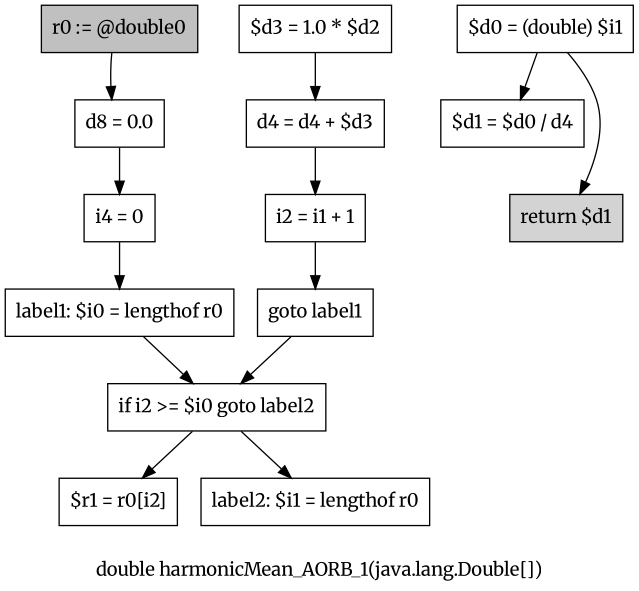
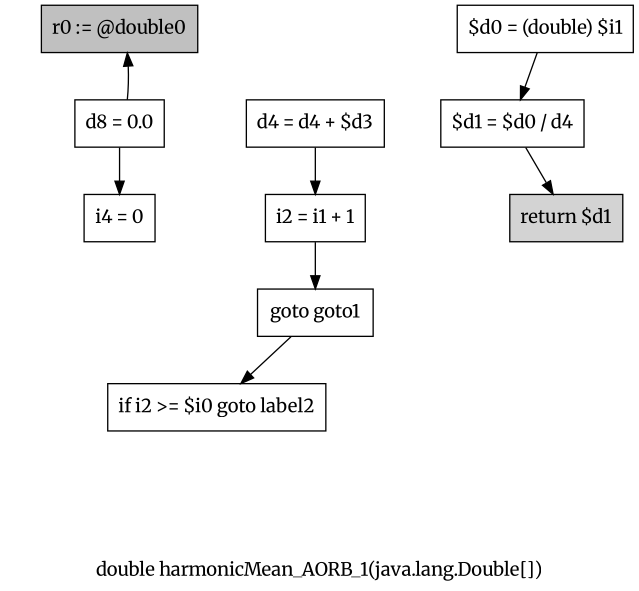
  digraph {
    fontname=Merriweather
    label="double harmonicMean_AORB_1(java.lang.Double[])"
    node [fontname=Merriweather shape=box]
    edge [fontname=Merriweather]
    n1 [fillcolor=gray label="r0 := @double0" style=filled]
    n2 [label="d8 = 0.0"]
    n3 [label="i4 = 0"]
-   n4 [label="label1: $i0 = lengthof r0"]
    n5 [label="if i2 >= $i0 goto label2"]
-   n6 [label="$r1 = r0[i2]"]
-   n7 [label="label2: $i1 = lengthof r0"]
    n8 [label="$d0 = (double) $i1"]
    n9 [label="$d1 = $d0 / d4"]
-   n10 [label="$d3 = 1.0 * $d2"]
    n11 [label="d4 = d4 + $d3"]
    n12 [label="i2 = i1 + 1"]
-   n13 [label="goto label1"]
+   n13 [label="goto goto1"]
    n14 [fillcolor=lightgray label="return $d1" style=filled]
-   n1 -> n2
+   n2 -> n1
    n2 -> n3
-   n3 -> n4
-   n4 -> n5
-   n5 -> n6
-   n5 -> n7
    n8 -> n9
-   n8 -> n14
-   n10 -> n11
+   n9 -> n14
    n11 -> n12
    n12 -> n13
    n13 -> n5
  }
